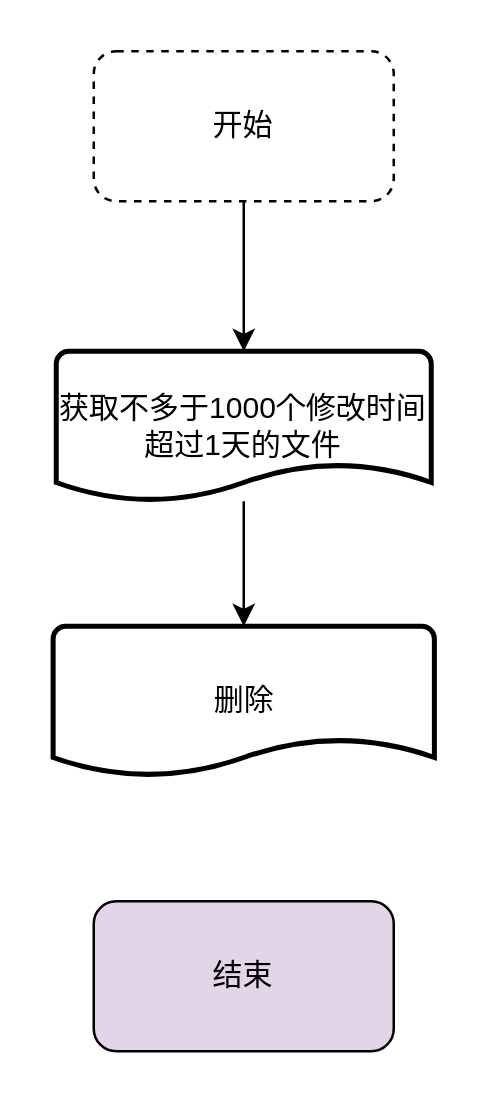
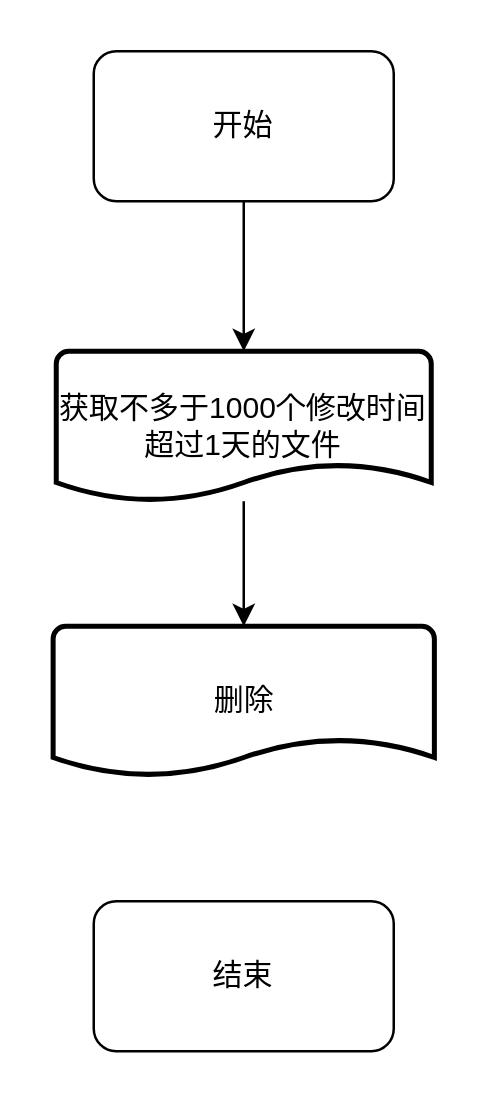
  <mxCell id="0" />
  <mxCell id="1" parent="0" />
  <mxCell id="2" style="edgeStyle=orthogonalEdgeStyle;rounded=0;orthogonalLoop=1;jettySize=auto;html=1;entryX=0.5;entryY=0;entryDx=0;entryDy=0;" edge="1" parent="1" source="3" target="5"><mxGeometry relative="1" as="geometry"><mxPoint x="97" y="130" as="targetPoint" /></mxGeometry></mxCell>
- <mxCell id="3" value="开始" style="rounded=1;whiteSpace=wrap;html=1;dashed=1;" vertex="1" parent="1"><mxGeometry x="37" y="20" width="120" height="60" as="geometry" /></mxCell>
+ <mxCell id="3" value="开始" style="rounded=1;whiteSpace=wrap;html=1;" vertex="1" parent="1"><mxGeometry x="37" y="20" width="120" height="60" as="geometry" /></mxCell>
  <mxCell id="4" style="edgeStyle=orthogonalEdgeStyle;rounded=0;orthogonalLoop=1;jettySize=auto;html=1;exitX=0.5;exitY=1;exitDx=0;exitDy=0;entryX=0.5;entryY=0;entryDx=0;entryDy=0;" edge="1" parent="1" source="5" target="6"><mxGeometry relative="1" as="geometry" /></mxCell>
  <mxCell id="5" value="获取不多于1000个修改时间超过1天的文件" style="strokeWidth=2;html=1;shape=mxgraph.flowchart.document2;whiteSpace=wrap;size=0.25;" vertex="1" parent="1"><mxGeometry x="22" y="140" width="150" height="60" as="geometry" /></mxCell>
  <mxCell id="6" value="删除" style="strokeWidth=2;html=1;shape=mxgraph.flowchart.document2;whiteSpace=wrap;size=0.25;" vertex="1" parent="1"><mxGeometry x="20.75" y="250" width="152.5" height="60" as="geometry" /></mxCell>
- <mxCell id="7" value="结束" style="rounded=1;whiteSpace=wrap;html=1;fillColor=#e1d5e7;" vertex="1" parent="1"><mxGeometry x="37" y="360" width="120" height="60" as="geometry" /></mxCell>
+ <mxCell id="7" value="结束" style="rounded=1;whiteSpace=wrap;html=1;" vertex="1" parent="1"><mxGeometry x="37" y="360" width="120" height="60" as="geometry" /></mxCell>
